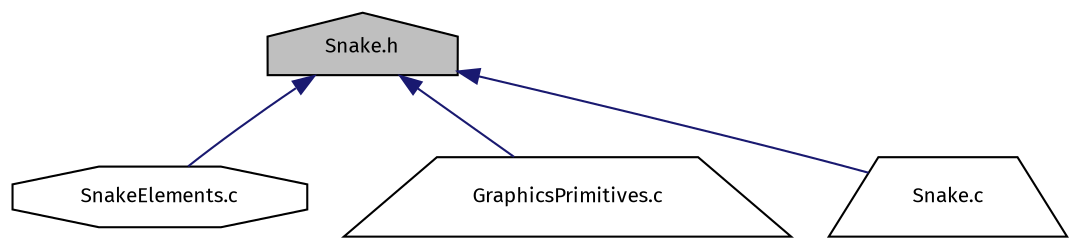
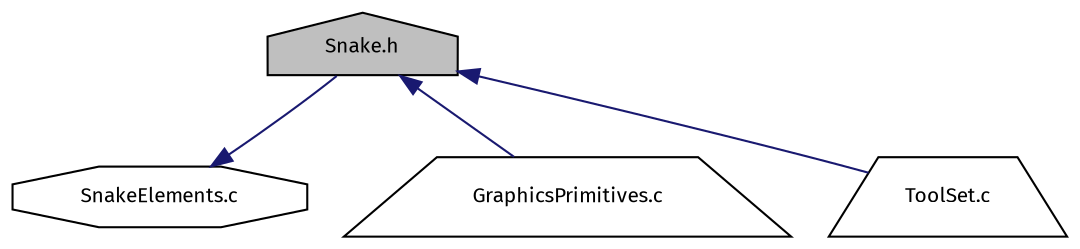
  digraph {
    fontname="Fira Sans"
    node [color=black fillcolor=white fontname="Fira Sans" fontsize=10 shape=trapezium style=filled]
    edge [color=midnightblue dir=back fontname="Fira Sans" fontsize=10 labelfontname=TimesNewRoman labelfontsize=10 style=solid]
    n1 [fillcolor=grey75 fontcolor=black height=0.2 label="Snake.h" shape=house width=0.4]
    n2 [height=0.2 label="SnakeElements.c" shape=octagon width=0.4]
    n3 [height=0.2 label="GraphicsPrimitives.c" width=0.4]
-   n4 [height=0.2 label="Snake.c" width=0.4]
-   n1 -> n2
+   n4 [height=0.2 label="ToolSet.c" width=0.4]
+   n2 -> n1
    n1 -> n3
    n1 -> n4
  }
